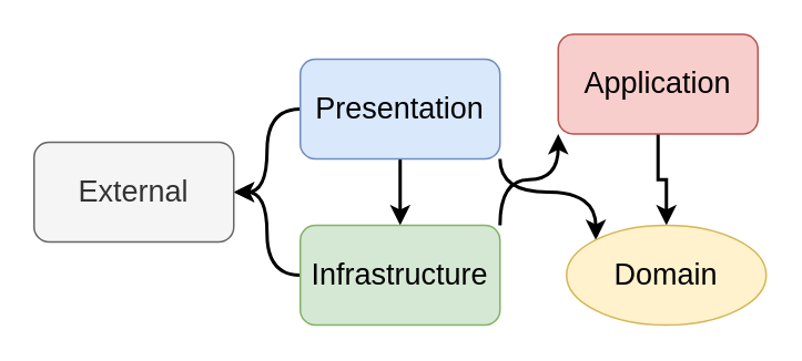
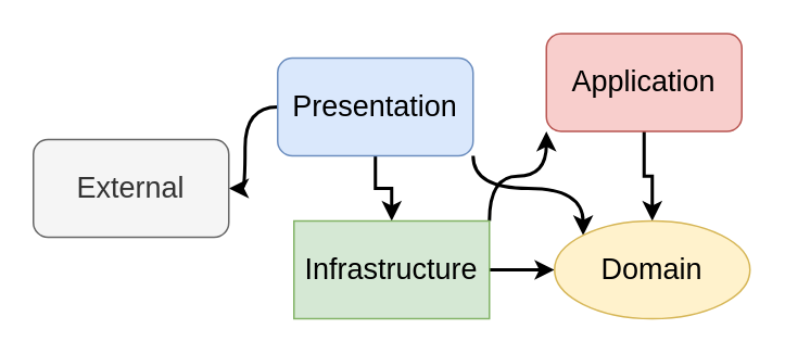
  <mxCell id="0" />
  <mxCell id="1" parent="0" />
- <mxCell id="2" value="" style="edgeStyle=orthogonalEdgeStyle;rounded=0;orthogonalLoop=1;jettySize=auto;html=1;curved=1;strokeColor=default;strokeWidth=2;" parent="1" source="9" target="4" edge="1"><mxGeometry relative="1" as="geometry" /></mxCell>
+ <mxCell id="2" value="" style="edgeStyle=orthogonalEdgeStyle;rounded=0;orthogonalLoop=1;jettySize=auto;html=1;curved=1;strokeColor=default;strokeWidth=2;" parent="1" source="9" target="12" edge="1"><mxGeometry relative="1" as="geometry" /></mxCell>
  <mxCell id="3" value="" style="edgeStyle=orthogonalEdgeStyle;rounded=0;orthogonalLoop=1;jettySize=auto;html=1;curved=1;strokeWidth=2;" parent="1" source="7" target="4" edge="1"><mxGeometry relative="1" as="geometry" /></mxCell>
  <mxCell id="4" value="External" style="rounded=1;whiteSpace=wrap;html=1;fillColor=#f5f5f5;strokeColor=#666666;fontColor=#333333;fontSize=18;" parent="1" vertex="1"><mxGeometry y="85" width="120" height="60" as="geometry" x="20" /></mxCell>
  <mxCell id="5" style="edgeStyle=orthogonalEdgeStyle;rounded=0;orthogonalLoop=1;jettySize=auto;html=1;exitX=0.5;exitY=1;exitDx=0;exitDy=0;entryX=0.5;entryY=0;entryDx=0;entryDy=0;strokeWidth=2;" parent="1" source="7" target="9" edge="1"><mxGeometry relative="1" as="geometry" /></mxCell>
  <mxCell id="6" style="edgeStyle=orthogonalEdgeStyle;rounded=0;orthogonalLoop=1;jettySize=auto;html=1;exitX=1;exitY=1;exitDx=0;exitDy=0;entryX=0;entryY=0;entryDx=0;entryDy=0;curved=1;sourcePerimeterSpacing=50;strokeWidth=2;" parent="1" source="7" target="12" edge="1"><mxGeometry relative="1" as="geometry" /></mxCell>
- <mxCell id="7" value="Presentation" style="rounded=1;whiteSpace=wrap;html=1;fillColor=#dae8fc;strokeColor=#6c8ebf;fontSize=18;" parent="1" vertex="1"><mxGeometry x="180" width="120" height="60" as="geometry" y="35" /></mxCell>
+ <mxCell id="7" value="Presentation" style="rounded=1;whiteSpace=wrap;html=1;fillColor=#dae8fc;strokeColor=#6c8ebf;fontSize=18;" parent="1" vertex="1"><mxGeometry x="170" y="35" width="120" height="60" as="geometry" /></mxCell>
  <mxCell id="8" style="edgeStyle=orthogonalEdgeStyle;rounded=0;orthogonalLoop=1;jettySize=auto;html=1;exitX=1;exitY=0;exitDx=0;exitDy=0;entryX=0;entryY=1;entryDx=0;entryDy=0;curved=1;targetPerimeterSpacing=0;strokeColor=default;strokeWidth=2;" parent="1" source="9" target="11" edge="1"><mxGeometry relative="1" as="geometry" /></mxCell>
- <mxCell id="9" value="Infrastructure" style="rounded=1;whiteSpace=wrap;html=1;fillColor=#d5e8d4;strokeColor=#82b366;fontSize=18;" parent="1" vertex="1"><mxGeometry x="180" y="135" width="120" height="60" as="geometry" /></mxCell>
+ <mxCell id="9" value="Infrastructure" style="whiteSpace=wrap;html=1;fillColor=#d5e8d4;strokeColor=#82b366;fontSize=18;rounded=0;" parent="1" vertex="1"><mxGeometry x="180" y="135" width="120" height="60" as="geometry" /></mxCell>
  <mxCell id="10" style="edgeStyle=orthogonalEdgeStyle;rounded=0;orthogonalLoop=1;jettySize=auto;html=1;exitX=0.5;exitY=1;exitDx=0;exitDy=0;entryX=0.5;entryY=0;entryDx=0;entryDy=0;strokeWidth=2;" parent="1" source="11" target="12" edge="1"><mxGeometry relative="1" as="geometry" /></mxCell>
  <mxCell id="11" value="Application" style="rounded=1;whiteSpace=wrap;html=1;fillColor=#f8cecc;strokeColor=#b85450;fontSize=18;" parent="1" vertex="1"><mxGeometry x="335" y="20" width="120" height="60" as="geometry" /></mxCell>
  <mxCell id="12" value="Domain" style="ellipse;whiteSpace=wrap;html=1;fillColor=#fff2cc;strokeColor=#d6b656;fontSize=18;" parent="1" vertex="1"><mxGeometry x="340" y="135" width="120" height="60" as="geometry" /></mxCell>
